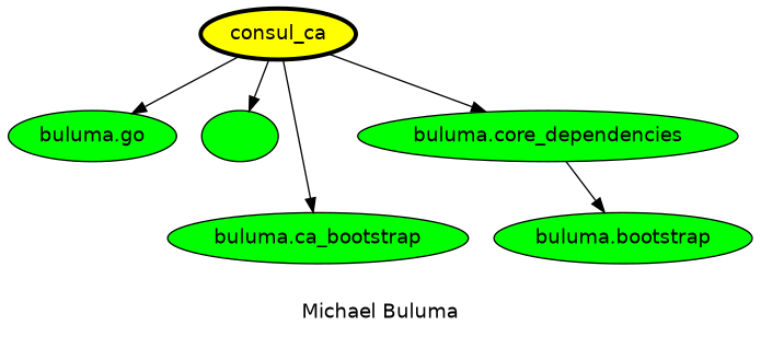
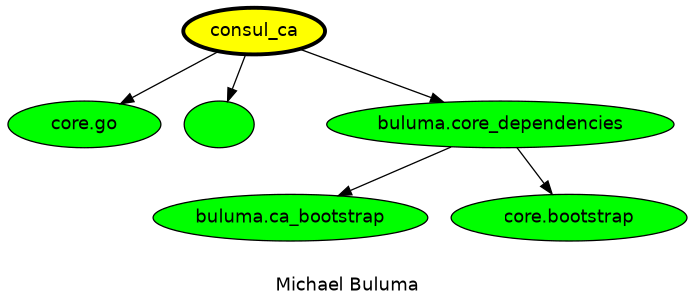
  digraph {
    fontname="DejaVu Sans"
    label="Michael Buluma"
    node [fillcolor=green fontname="DejaVu Sans" style=filled]
    edge [fontname="DejaVu Sans"]
    consul_ca [fillcolor=yellow penwidth=3]
-   "buluma.go"
+   "buluma.go" [label="core.go"]
    ""
    n4 [label="buluma.ca_bootstrap"]
    "buluma.core_dependencies"
-   "buluma.bootstrap"
+   "buluma.bootstrap" [label="core.bootstrap"]
    consul_ca -> "buluma.go"
    consul_ca -> ""
-   consul_ca -> n4
+   "buluma.core_dependencies" -> n4
    consul_ca -> "buluma.core_dependencies"
    "buluma.core_dependencies" -> "buluma.bootstrap"
  }
